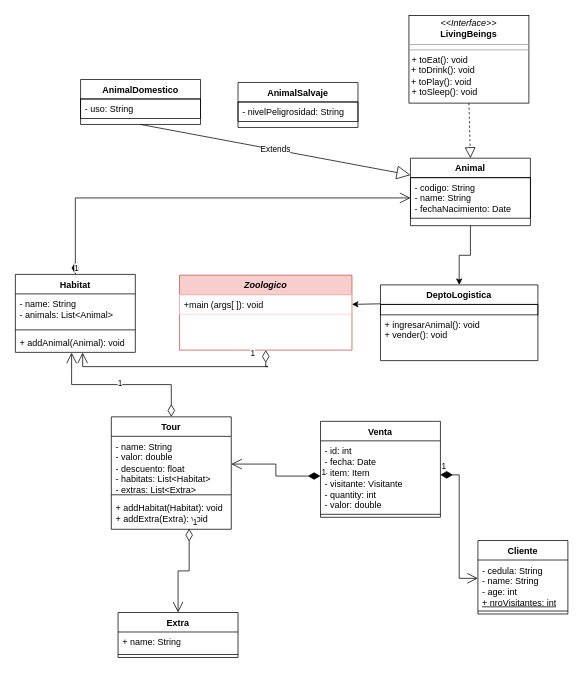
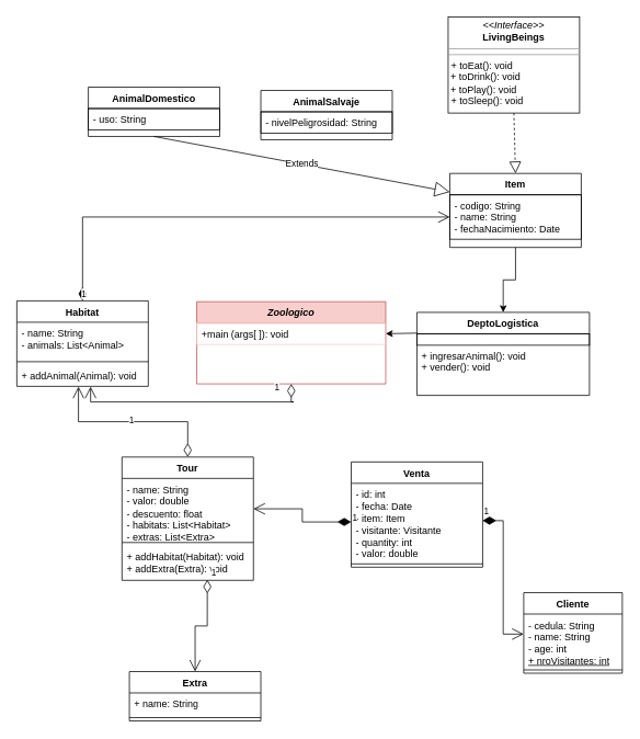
  <mxCell id="0" />
  <mxCell id="1" parent="0" />
  <mxCell id="2" style="edgeStyle=orthogonalEdgeStyle;rounded=0;orthogonalLoop=1;jettySize=auto;html=1;exitX=0.5;exitY=1;exitDx=0;exitDy=0;entryX=0.5;entryY=0;entryDx=0;entryDy=0;" edge="1" parent="1" source="3" target="12"><mxGeometry relative="1" as="geometry" /></mxCell>
- <mxCell id="3" value="Animal" style="swimlane;fontStyle=1;align=center;verticalAlign=top;childLayout=stackLayout;horizontal=1;startSize=26;horizontalStack=0;resizeParent=1;resizeLast=0;collapsible=1;marginBottom=0;rounded=0;shadow=0;strokeWidth=1;" parent="1" vertex="1"><mxGeometry x="547" y="210.5" width="160" height="90" as="geometry"><mxRectangle x="230" y="140" width="160" height="26" as="alternateBounds" /></mxGeometry></mxCell>
+ <mxCell id="3" value="Item" style="swimlane;fontStyle=1;align=center;verticalAlign=top;childLayout=stackLayout;horizontal=1;startSize=26;horizontalStack=0;resizeParent=1;resizeLast=0;collapsible=1;marginBottom=0;rounded=0;shadow=0;strokeWidth=1;" parent="1" vertex="1"><mxGeometry x="547" y="210.5" width="160" height="90" as="geometry"><mxRectangle x="230" y="140" width="160" height="26" as="alternateBounds" /></mxGeometry></mxCell>
  <mxCell id="4" value="- codigo: String&#10;- name: String&#10;- fechaNacimiento: Date" style="text;align=left;verticalAlign=top;spacingLeft=4;spacingRight=4;overflow=hidden;rotatable=0;points=[[0,0.5],[1,0.5]];portConstraint=eastwest;strokeColor=default;" parent="3" vertex="1"><mxGeometry y="26" width="160" height="54" as="geometry" /></mxCell>
  <mxCell id="5" value="AnimalSalvaje" style="swimlane;fontStyle=1;align=center;verticalAlign=top;childLayout=stackLayout;horizontal=1;startSize=26;horizontalStack=0;resizeParent=1;resizeLast=0;collapsible=1;marginBottom=0;rounded=0;shadow=0;strokeWidth=1;" parent="1" vertex="1"><mxGeometry x="317" y="109.5" width="160" height="60" as="geometry"><mxRectangle x="130" y="380" width="160" height="26" as="alternateBounds" /></mxGeometry></mxCell>
  <mxCell id="6" value="- nivelPeligrosidad: String&#10;" style="text;align=left;verticalAlign=top;spacingLeft=4;spacingRight=4;overflow=hidden;rotatable=0;points=[[0,0.5],[1,0.5]];portConstraint=eastwest;strokeColor=default;" parent="5" vertex="1"><mxGeometry y="26" width="160" height="26" as="geometry" /></mxCell>
  <mxCell id="7" value="AnimalDomestico" style="swimlane;fontStyle=1;align=center;verticalAlign=top;childLayout=stackLayout;horizontal=1;startSize=26;horizontalStack=0;resizeParent=1;resizeLast=0;collapsible=1;marginBottom=0;rounded=0;shadow=0;strokeWidth=1;" parent="1" vertex="1"><mxGeometry x="107" y="105.5" width="160" height="60" as="geometry"><mxRectangle x="340" y="380" width="170" height="26" as="alternateBounds" /></mxGeometry></mxCell>
  <mxCell id="8" value="- uso: String" style="text;align=left;verticalAlign=top;spacingLeft=4;spacingRight=4;overflow=hidden;rotatable=0;points=[[0,0.5],[1,0.5]];portConstraint=eastwest;rounded=0;strokeColor=default;" parent="7" vertex="1"><mxGeometry y="26" width="160" height="26" as="geometry" /></mxCell>
  <mxCell id="9" value="Extends" style="endArrow=block;endSize=16;endFill=0;html=1;rounded=0;exitX=0.5;exitY=1;exitDx=0;exitDy=0;entryX=0;entryY=0.25;entryDx=0;entryDy=0;" parent="1" source="7" target="3" edge="1"><mxGeometry x="0.0" width="160" relative="1" as="geometry"><mxPoint x="-507" y="823.5" as="sourcePoint" /><mxPoint x="-517" y="353.5" as="targetPoint" /><Array as="points" /><mxPoint as="offset" /></mxGeometry></mxCell>
  <mxCell id="10" value="Zoologico" style="swimlane;fontStyle=3;align=center;verticalAlign=top;childLayout=stackLayout;horizontal=1;startSize=26;horizontalStack=0;resizeParent=1;resizeLast=0;collapsible=1;marginBottom=0;rounded=0;shadow=0;strokeWidth=1;fillColor=#f8cecc;strokeColor=#b85450;" parent="1" vertex="1"><mxGeometry x="239" y="366.5" width="230" height="100" as="geometry"><mxRectangle x="230" y="140" width="160" height="26" as="alternateBounds" /></mxGeometry></mxCell>
  <mxCell id="11" value="+main (args[ ]): void" style="text;align=left;verticalAlign=top;spacingLeft=4;spacingRight=4;overflow=hidden;rotatable=0;points=[[0,0.5],[1,0.5]];portConstraint=eastwest;fillColor=none;strokeColor=#F8CECC;" parent="10" vertex="1"><mxGeometry y="26" width="230" height="26" as="geometry" /></mxCell>
  <mxCell id="12" value="DeptoLogistica" style="swimlane;fontStyle=1;align=center;verticalAlign=top;childLayout=stackLayout;horizontal=1;startSize=26;horizontalStack=0;resizeParent=1;resizeLast=0;collapsible=1;marginBottom=0;rounded=0;shadow=0;strokeWidth=1;" parent="1" vertex="1"><mxGeometry x="507" y="379.5" width="210" height="101" as="geometry"><mxRectangle x="130" y="380" width="160" height="26" as="alternateBounds" /></mxGeometry></mxCell>
  <mxCell id="13" value="" style="text;align=left;verticalAlign=top;spacingLeft=4;spacingRight=4;overflow=hidden;rotatable=0;points=[[0,0.5],[1,0.5]];portConstraint=eastwest;strokeColor=default;" parent="12" vertex="1"><mxGeometry y="26" width="210" height="14" as="geometry" /></mxCell>
  <mxCell id="14" value="+ ingresarAnimal(): void&#10;+ vender(): void" style="text;align=left;verticalAlign=top;spacingLeft=4;spacingRight=4;overflow=hidden;rotatable=0;points=[[0,0.5],[1,0.5]];portConstraint=eastwest;rounded=0;shadow=0;html=0;" parent="12" vertex="1"><mxGeometry y="40" width="210" height="50" as="geometry" /></mxCell>
  <mxCell id="15" value="" style="endArrow=classic;html=1;rounded=0;entryX=1;entryY=0.5;entryDx=0;entryDy=0;exitX=0;exitY=0.25;exitDx=0;exitDy=0;" parent="1" source="12" target="11" edge="1"><mxGeometry width="50" height="50" relative="1" as="geometry"><mxPoint x="265" y="468.5" as="sourcePoint" /><mxPoint x="-397" y="583.5" as="targetPoint" /></mxGeometry></mxCell>
  <mxCell id="16" value="Cliente" style="swimlane;fontStyle=1;align=center;verticalAlign=top;childLayout=stackLayout;horizontal=1;startSize=26;horizontalStack=0;resizeParent=1;resizeParentMax=0;resizeLast=0;collapsible=1;marginBottom=0;whiteSpace=wrap;html=1;" parent="1" vertex="1"><mxGeometry x="637" y="720.5" width="120" height="98" as="geometry" /></mxCell>
  <mxCell id="17" value="- cedula: String&lt;div&gt;- name: String&amp;nbsp;&lt;br&gt;- age: int&lt;br&gt;&lt;u&gt;+ nroVisitantes: int&lt;/u&gt;&lt;/div&gt;" style="text;strokeColor=none;fillColor=none;align=left;verticalAlign=top;spacingLeft=4;spacingRight=4;overflow=hidden;rotatable=0;points=[[0,0.5],[1,0.5]];portConstraint=eastwest;whiteSpace=wrap;html=1;" parent="16" vertex="1"><mxGeometry y="26" width="120" height="64" as="geometry" /></mxCell>
  <mxCell id="18" value="" style="line;strokeWidth=1;fillColor=none;align=left;verticalAlign=middle;spacingTop=-1;spacingLeft=3;spacingRight=3;rotatable=0;labelPosition=right;points=[];portConstraint=eastwest;strokeColor=inherit;" parent="16" vertex="1"><mxGeometry y="90" width="120" height="8" as="geometry" /></mxCell>
  <mxCell id="19" value="Habitat" style="swimlane;fontStyle=1;align=center;verticalAlign=top;childLayout=stackLayout;horizontal=1;startSize=26;horizontalStack=0;resizeParent=1;resizeParentMax=0;resizeLast=0;collapsible=1;marginBottom=0;whiteSpace=wrap;html=1;" parent="1" vertex="1"><mxGeometry x="20" y="365.5" width="160" height="104" as="geometry" /></mxCell>
  <mxCell id="20" value="- name: String&lt;br&gt;- animals: List&amp;lt;Animal&amp;gt;" style="text;strokeColor=none;fillColor=none;align=left;verticalAlign=top;spacingLeft=4;spacingRight=4;overflow=hidden;rotatable=0;points=[[0,0.5],[1,0.5]];portConstraint=eastwest;whiteSpace=wrap;html=1;" parent="19" vertex="1"><mxGeometry y="26" width="160" height="44" as="geometry" /></mxCell>
  <mxCell id="21" value="" style="line;strokeWidth=1;fillColor=none;align=left;verticalAlign=middle;spacingTop=-1;spacingLeft=3;spacingRight=3;rotatable=0;labelPosition=right;points=[];portConstraint=eastwest;strokeColor=inherit;" parent="19" vertex="1"><mxGeometry y="70" width="160" height="8" as="geometry" /></mxCell>
  <mxCell id="22" value="+ addAnimal(Animal): void" style="text;strokeColor=none;fillColor=none;align=left;verticalAlign=top;spacingLeft=4;spacingRight=4;overflow=hidden;rotatable=0;points=[[0,0.5],[1,0.5]];portConstraint=eastwest;whiteSpace=wrap;html=1;" parent="19" vertex="1"><mxGeometry y="78" width="160" height="26" as="geometry" /></mxCell>
  <mxCell id="23" value="Tour" style="swimlane;fontStyle=1;align=center;verticalAlign=top;childLayout=stackLayout;horizontal=1;startSize=26;horizontalStack=0;resizeParent=1;resizeParentMax=0;resizeLast=0;collapsible=1;marginBottom=0;whiteSpace=wrap;html=1;" parent="1" vertex="1"><mxGeometry x="148" y="555.5" width="160" height="150" as="geometry" /></mxCell>
  <mxCell id="24" value="&lt;div&gt;- name: String&lt;/div&gt;&lt;div&gt;- valor: double&lt;/div&gt;&lt;div&gt;- descuento: float&lt;br&gt;&lt;/div&gt;&lt;div&gt;- habitats: List&amp;lt;Habitat&amp;gt;&lt;/div&gt;&lt;div&gt;- extras: List&amp;lt;Extra&amp;gt;&lt;/div&gt;" style="text;strokeColor=none;fillColor=none;align=left;verticalAlign=top;spacingLeft=4;spacingRight=4;overflow=hidden;rotatable=0;points=[[0,0.5],[1,0.5]];portConstraint=eastwest;whiteSpace=wrap;html=1;" parent="23" vertex="1"><mxGeometry y="26" width="160" height="74" as="geometry" /></mxCell>
  <mxCell id="25" value="" style="line;strokeWidth=1;fillColor=none;align=left;verticalAlign=middle;spacingTop=-1;spacingLeft=3;spacingRight=3;rotatable=0;labelPosition=right;points=[];portConstraint=eastwest;strokeColor=inherit;" parent="23" vertex="1"><mxGeometry y="100" width="160" height="8" as="geometry" /></mxCell>
  <mxCell id="26" value="&lt;div&gt;+ addHabitat(Habitat): void&lt;/div&gt;&lt;div&gt;+ addExtra(Extra): void&lt;/div&gt;" style="text;strokeColor=none;fillColor=none;align=left;verticalAlign=top;spacingLeft=4;spacingRight=4;overflow=hidden;rotatable=0;points=[[0,0.5],[1,0.5]];portConstraint=eastwest;whiteSpace=wrap;html=1;" parent="23" vertex="1"><mxGeometry y="108" width="160" height="42" as="geometry" /></mxCell>
  <mxCell id="27" value="1" style="endArrow=open;html=1;endSize=12;startArrow=diamondThin;startSize=14;startFill=1;edgeStyle=orthogonalEdgeStyle;align=left;verticalAlign=bottom;rounded=0;" parent="1" source="19" target="4" edge="1"><mxGeometry x="-1" y="3" relative="1" as="geometry"><mxPoint x="-247" y="388.5" as="sourcePoint" /><mxPoint x="-297" y="388.5" as="targetPoint" /></mxGeometry></mxCell>
  <mxCell id="28" value="1" style="endArrow=open;html=1;endSize=12;startArrow=diamondThin;startSize=14;startFill=0;edgeStyle=orthogonalEdgeStyle;align=left;verticalAlign=bottom;rounded=0;exitX=0.5;exitY=0;exitDx=0;exitDy=0;entryX=0.469;entryY=1.014;entryDx=0;entryDy=0;entryPerimeter=0;" parent="1" source="23" target="22" edge="1"><mxGeometry x="0.058" y="7" relative="1" as="geometry"><mxPoint x="-235" y="348.5" as="sourcePoint" /><mxPoint x="-75" y="348.5" as="targetPoint" /><mxPoint as="offset" /></mxGeometry></mxCell>
  <mxCell id="29" value="&lt;p style=&quot;margin:0px;margin-top:4px;text-align:center;&quot;&gt;&lt;i&gt;&amp;lt;&amp;lt;Interface&amp;gt;&amp;gt;&lt;/i&gt;&lt;br&gt;&lt;b&gt;LivingBeings&lt;/b&gt;&lt;/p&gt;&lt;hr size=&quot;1&quot;&gt;&lt;hr size=&quot;1&quot;&gt;&lt;p style=&quot;margin:0px;margin-left:4px;&quot;&gt;+ toEat(): void&lt;/p&gt;&lt;div&gt;&amp;nbsp;+ toDrink(): void &lt;br&gt;&lt;/div&gt;&lt;div&gt;&amp;nbsp;+ toPlay(): void&lt;/div&gt;&lt;p style=&quot;margin:0px;margin-left:4px;&quot;&gt;+ toSleep(): void&lt;/p&gt;" style="verticalAlign=top;align=left;overflow=fill;fontSize=12;fontFamily=Helvetica;html=1;whiteSpace=wrap;" parent="1" vertex="1"><mxGeometry x="545" y="20" width="160" height="117" as="geometry" /></mxCell>
  <mxCell id="30" value="Venta" style="swimlane;fontStyle=1;align=center;verticalAlign=top;childLayout=stackLayout;horizontal=1;startSize=26;horizontalStack=0;resizeParent=1;resizeParentMax=0;resizeLast=0;collapsible=1;marginBottom=0;whiteSpace=wrap;html=1;" vertex="1" parent="1"><mxGeometry x="427" y="561.5" width="160" height="128" as="geometry" /></mxCell>
  <mxCell id="31" value="&lt;div&gt;- id: int&lt;/div&gt;&lt;div&gt;- fecha: Date&lt;br&gt;&lt;/div&gt;&lt;div&gt;- item: Item&lt;/div&gt;&lt;div&gt;- visitante: Visitante&lt;/div&gt;&lt;div&gt;- quantity: int&lt;br&gt;&lt;/div&gt;&lt;div&gt;- valor: double&lt;br&gt;&lt;/div&gt;" style="text;strokeColor=none;fillColor=none;align=left;verticalAlign=top;spacingLeft=4;spacingRight=4;overflow=hidden;rotatable=0;points=[[0,0.5],[1,0.5]];portConstraint=eastwest;whiteSpace=wrap;html=1;" vertex="1" parent="30"><mxGeometry y="26" width="160" height="94" as="geometry" /></mxCell>
  <mxCell id="32" value="" style="line;strokeWidth=1;fillColor=none;align=left;verticalAlign=middle;spacingTop=-1;spacingLeft=3;spacingRight=3;rotatable=0;labelPosition=right;points=[];portConstraint=eastwest;strokeColor=inherit;" vertex="1" parent="30"><mxGeometry y="120" width="160" height="8" as="geometry" /></mxCell>
  <mxCell id="33" value="1" style="endArrow=open;html=1;endSize=12;startArrow=diamondThin;startSize=14;startFill=1;edgeStyle=orthogonalEdgeStyle;align=left;verticalAlign=bottom;rounded=0;exitX=0;exitY=0.5;exitDx=0;exitDy=0;entryX=1;entryY=0.5;entryDx=0;entryDy=0;" edge="1" parent="1" source="31" target="24"><mxGeometry x="-1" y="3" relative="1" as="geometry"><mxPoint x="-585" y="818.5" as="sourcePoint" /><mxPoint x="-665" y="818.5" as="targetPoint" /></mxGeometry></mxCell>
  <mxCell id="34" value="" style="endArrow=block;dashed=1;endFill=0;endSize=12;html=1;rounded=0;exitX=0.5;exitY=1;exitDx=0;exitDy=0;entryX=0.5;entryY=0;entryDx=0;entryDy=0;" edge="1" parent="1" source="29" target="3"><mxGeometry width="160" relative="1" as="geometry"><mxPoint x="-345" y="188.5" as="sourcePoint" /><mxPoint x="-185" y="188.5" as="targetPoint" /></mxGeometry></mxCell>
  <mxCell id="35" value="1" style="endArrow=open;html=1;endSize=12;startArrow=diamondThin;startSize=14;startFill=0;edgeStyle=orthogonalEdgeStyle;align=left;verticalAlign=bottom;rounded=0;entryX=0.561;entryY=1.014;entryDx=0;entryDy=0;entryPerimeter=0;exitX=0.5;exitY=1;exitDx=0;exitDy=0;" edge="1" parent="1" source="10" target="22"><mxGeometry x="-0.657" y="-9" relative="1" as="geometry"><mxPoint x="-145" y="508.5" as="sourcePoint" /><mxPoint x="45" y="493.5" as="targetPoint" /><Array as="points"><mxPoint x="357" y="488.5" /><mxPoint x="177" y="488.5" /></Array><mxPoint as="offset" /></mxGeometry></mxCell>
  <mxCell id="36" value="1" style="endArrow=open;html=1;endSize=12;startArrow=diamondThin;startSize=14;startFill=1;edgeStyle=orthogonalEdgeStyle;align=left;verticalAlign=bottom;rounded=0;entryX=-0.001;entryY=0.382;entryDx=0;entryDy=0;entryPerimeter=0;exitX=0.999;exitY=0.483;exitDx=0;exitDy=0;exitPerimeter=0;" edge="1" parent="1" source="31" target="17"><mxGeometry x="-1" y="3" relative="1" as="geometry"><mxPoint x="-325" y="838.5" as="sourcePoint" /><mxPoint x="-165" y="835.88" as="targetPoint" /></mxGeometry></mxCell>
  <mxCell id="37" value="Extra" style="swimlane;fontStyle=1;align=center;verticalAlign=top;childLayout=stackLayout;horizontal=1;startSize=26;horizontalStack=0;resizeParent=1;resizeParentMax=0;resizeLast=0;collapsible=1;marginBottom=0;whiteSpace=wrap;html=1;" vertex="1" parent="1"><mxGeometry x="157" y="816.5" width="160" height="60" as="geometry" /></mxCell>
  <mxCell id="38" value="+ name: String" style="text;strokeColor=none;fillColor=none;align=left;verticalAlign=top;spacingLeft=4;spacingRight=4;overflow=hidden;rotatable=0;points=[[0,0.5],[1,0.5]];portConstraint=eastwest;whiteSpace=wrap;html=1;" vertex="1" parent="37"><mxGeometry y="26" width="160" height="26" as="geometry" /></mxCell>
  <mxCell id="39" value="" style="line;strokeWidth=1;fillColor=none;align=left;verticalAlign=middle;spacingTop=-1;spacingLeft=3;spacingRight=3;rotatable=0;labelPosition=right;points=[];portConstraint=eastwest;strokeColor=inherit;" vertex="1" parent="37"><mxGeometry y="52" width="160" height="8" as="geometry" /></mxCell>
  <mxCell id="40" value="1" style="endArrow=open;html=1;endSize=12;startArrow=diamondThin;startSize=14;startFill=0;edgeStyle=orthogonalEdgeStyle;align=left;verticalAlign=bottom;rounded=0;exitX=0.649;exitY=0.982;exitDx=0;exitDy=0;exitPerimeter=0;" edge="1" parent="1" source="26" target="37"><mxGeometry x="-1" y="3" relative="1" as="geometry"><mxPoint x="95" y="538.5" as="sourcePoint" /><mxPoint x="255" y="538.5" as="targetPoint" /></mxGeometry></mxCell>
